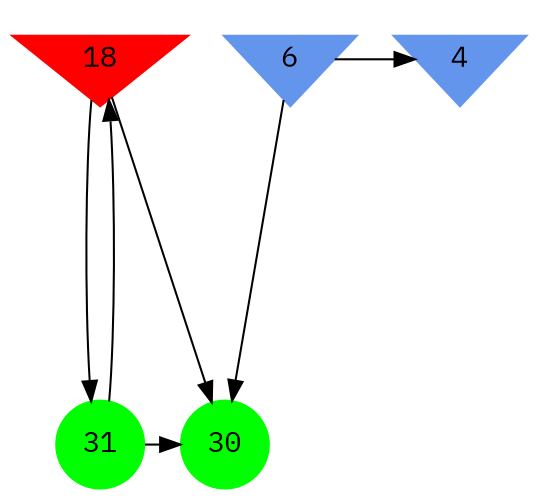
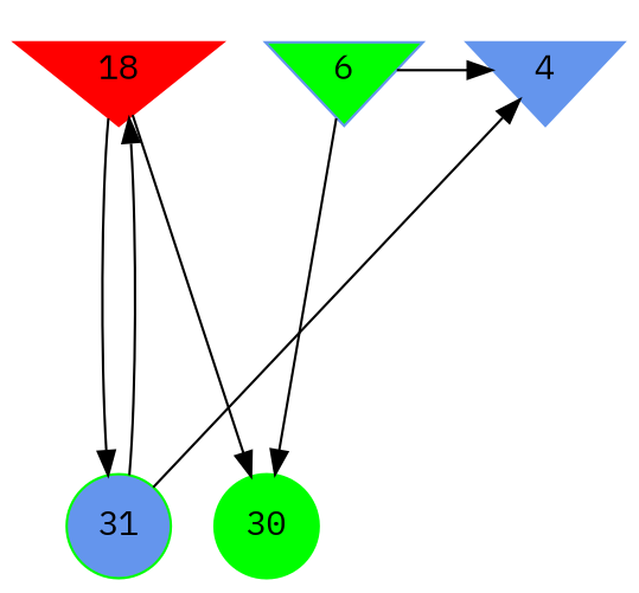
  digraph {
    fontname="IBM Plex Mono"
    ranksep=2.0
    node [color=cornflowerblue fontname="IBM Plex Mono" shape=invtriangle style=filled]
    edge [fontname="IBM Plex Mono"]
    4
-   6
+   6 [fillcolor=green]
    18 [color=red]
    30 [color=green shape=circle]
-   31 [color=green shape=circle]
+   31 [color=green shape=circle fillcolor=cornflowerblue]
    subgraph sub_1 {
      rank=same
      4
      6
      18
    }
    subgraph sub_2 {
      rank=same
    }
    subgraph sub_3 {
      rank=same
      30
      31
    }
    6 -> 4
    6 -> 30
    18 -> 30
    18 -> 31
-   31 -> 30
+   31 -> 4
    31 -> 18
  }
